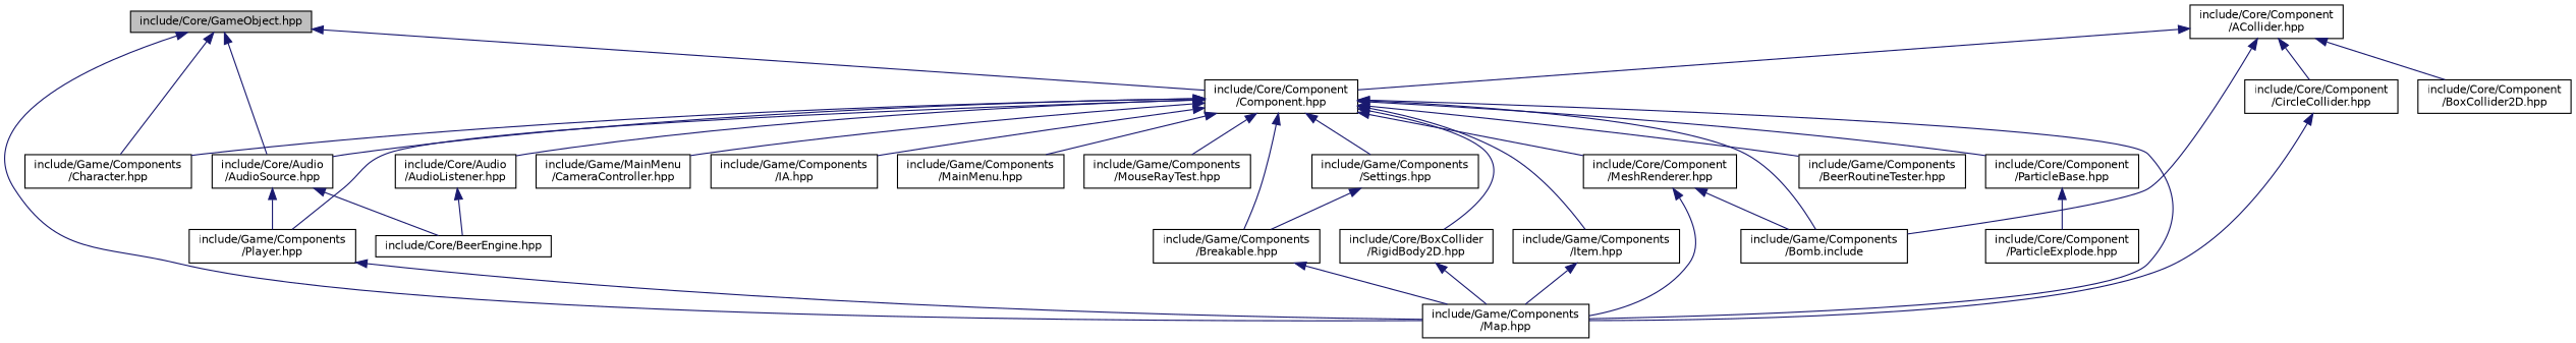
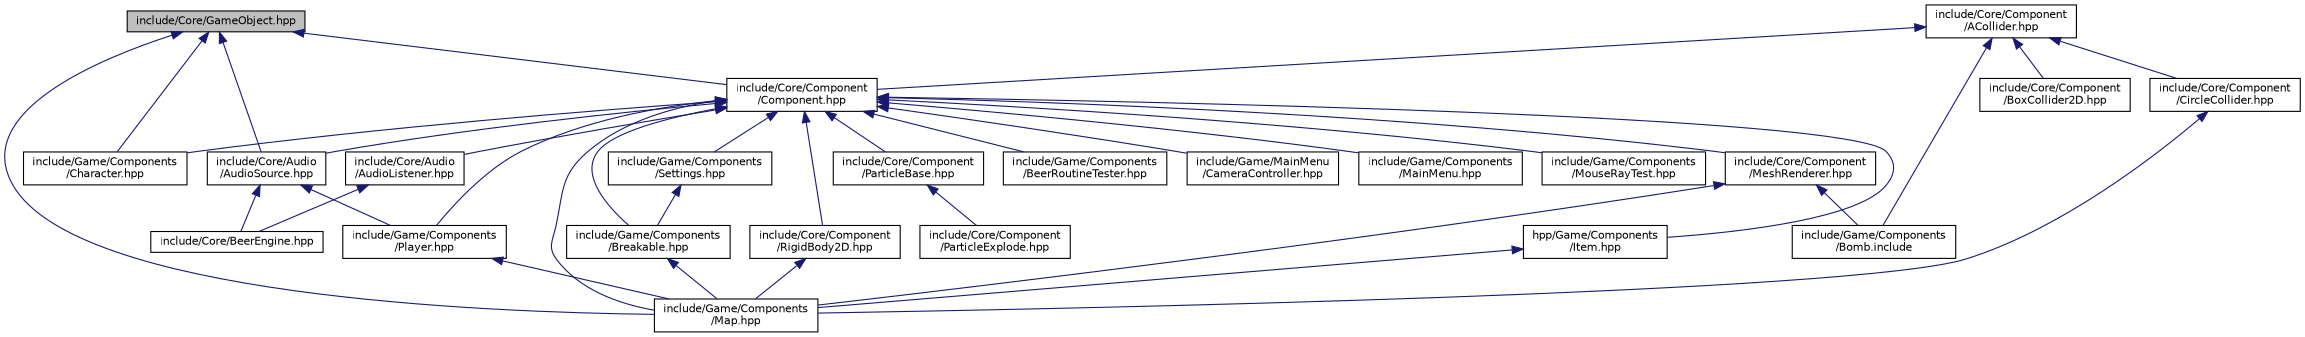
  digraph {
    node [color=black fillcolor=white fontname=Helvetica fontsize=10 shape=record style=filled]
    edge [color=midnightblue dir=back fontname=Helvetica fontsize=10 labelfontname=Helvetica labelfontsize=10 style=solid]
    n1 [fillcolor=grey75 fontcolor=black height=0.2 label="include/Core/GameObject.hpp" width=0.4]
    n2 [height=0.2 label="include/Game/Components\l/Map.hpp" width=0.4]
    n3 [height=0.2 label="include/Core/Audio\l/AudioSource.hpp" width=0.4]
    n4 [height=0.2 label="include/Core/Component\l/Component.hpp" width=0.4]
    n5 [height=0.2 label="include/Game/Components\l/Character.hpp" width=0.4]
    n6 [height=0.2 label="include/Core/Audio\l/AudioListener.hpp" width=0.4]
    n7 [height=0.2 label="include/Core/BeerEngine.hpp" width=0.4]
    n8 [height=0.2 label="include/Game/Components\l/Player.hpp" width=0.4]
    n9 [height=0.2 label="include/Game/Components\l/Bomb.include" width=0.4]
    n10 [height=0.2 label="include/Core/Component\l/MeshRenderer.hpp" width=0.4]
    n11 [height=0.2 label="include/Core/Component\l/ParticleBase.hpp" width=0.4]
-   n12 [height=0.2 label="include/Core/BoxCollider\l/RigidBody2D.hpp" width=0.4]
+   n12 [height=0.2 label="include/Core/Component\l/RigidBody2D.hpp" width=0.4]
    n13 [height=0.2 label="include/Game/Components\l/BeerRoutineTester.hpp" width=0.4]
    n14 [height=0.2 label="include/Game/Components\l/Breakable.hpp" width=0.4]
    n15 [height=0.2 label="include/Game/MainMenu\l/CameraController.hpp" width=0.4]
-   n16 [height=0.2 label="include/Game/Components\l/IA.hpp" width=0.4]
-   n17 [height=0.2 label="include/Game/Components\l/Item.hpp" width=0.4]
+   n17 [height=0.2 label="hpp/Game/Components\l/Item.hpp" width=0.4]
    n18 [height=0.2 label="include/Game/Components\l/MainMenu.hpp" width=0.4]
    n19 [height=0.2 label="include/Game/Components\l/MouseRayTest.hpp" width=0.4]
    n20 [height=0.2 label="include/Game/Components\l/Settings.hpp" width=0.4]
    n21 [height=0.2 label="include/Core/Component\l/ACollider.hpp" width=0.4]
    n22 [height=0.2 label="include/Core/Component\l/BoxCollider2D.hpp" width=0.4]
    n23 [height=0.2 label="include/Core/Component\l/CircleCollider.hpp" width=0.4]
    n24 [height=0.2 label="include/Core/Component\l/ParticleExplode.hpp" width=0.4]
    n1 -> n2
    n1 -> n3
    n1 -> n4
    n1 -> n5
    n3 -> n7
    n3 -> n8
    n4 -> n2
    n4 -> n3
    n4 -> n5
    n4 -> n6
    n4 -> n8
-   n4 -> n9
    n4 -> n10
    n4 -> n11
    n4 -> n12
    n4 -> n13
    n4 -> n14
    n4 -> n15
-   n4 -> n16
    n4 -> n17
    n4 -> n18
    n4 -> n19
    n4 -> n20
    n6 -> n7
    n8 -> n2
    n10 -> n2
    n10 -> n9
    n11 -> n24
    n12 -> n2
    n14 -> n2
    n17 -> n2
    n20 -> n14
    n21 -> n4
    n21 -> n9
    n21 -> n22
    n21 -> n23
    n23 -> n2
  }
